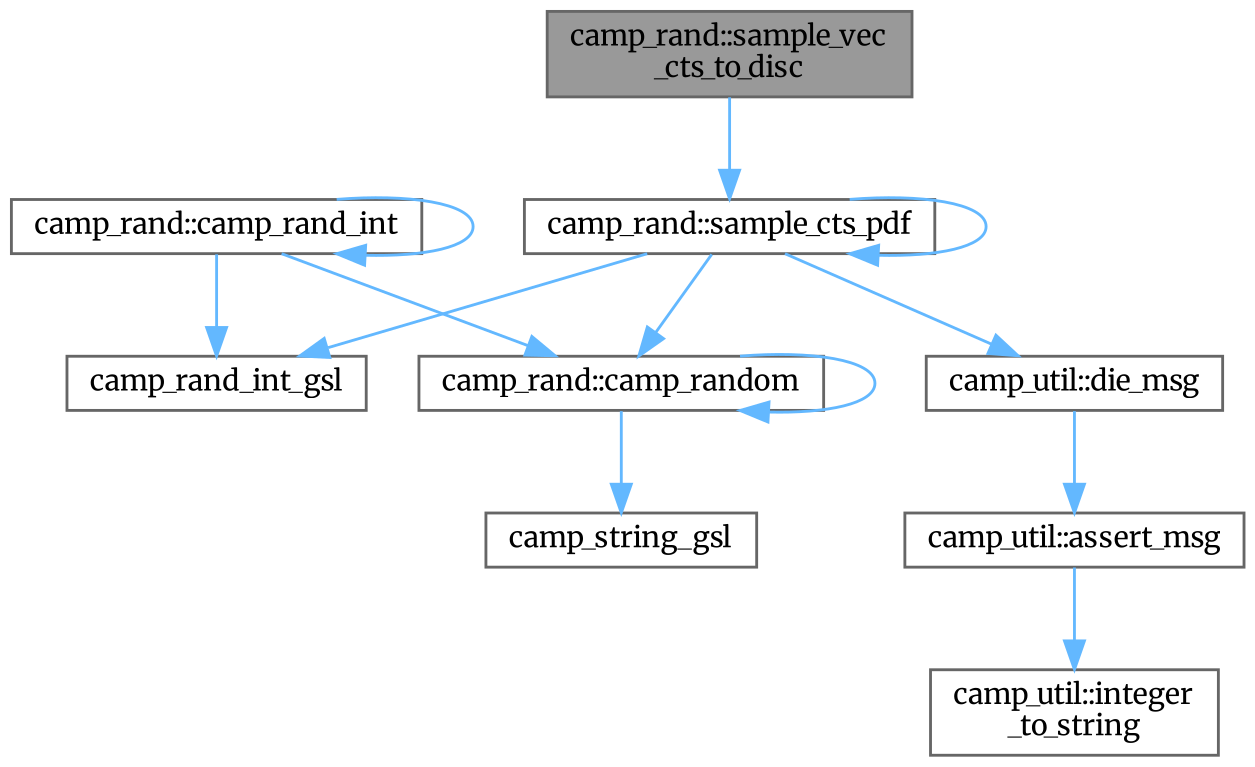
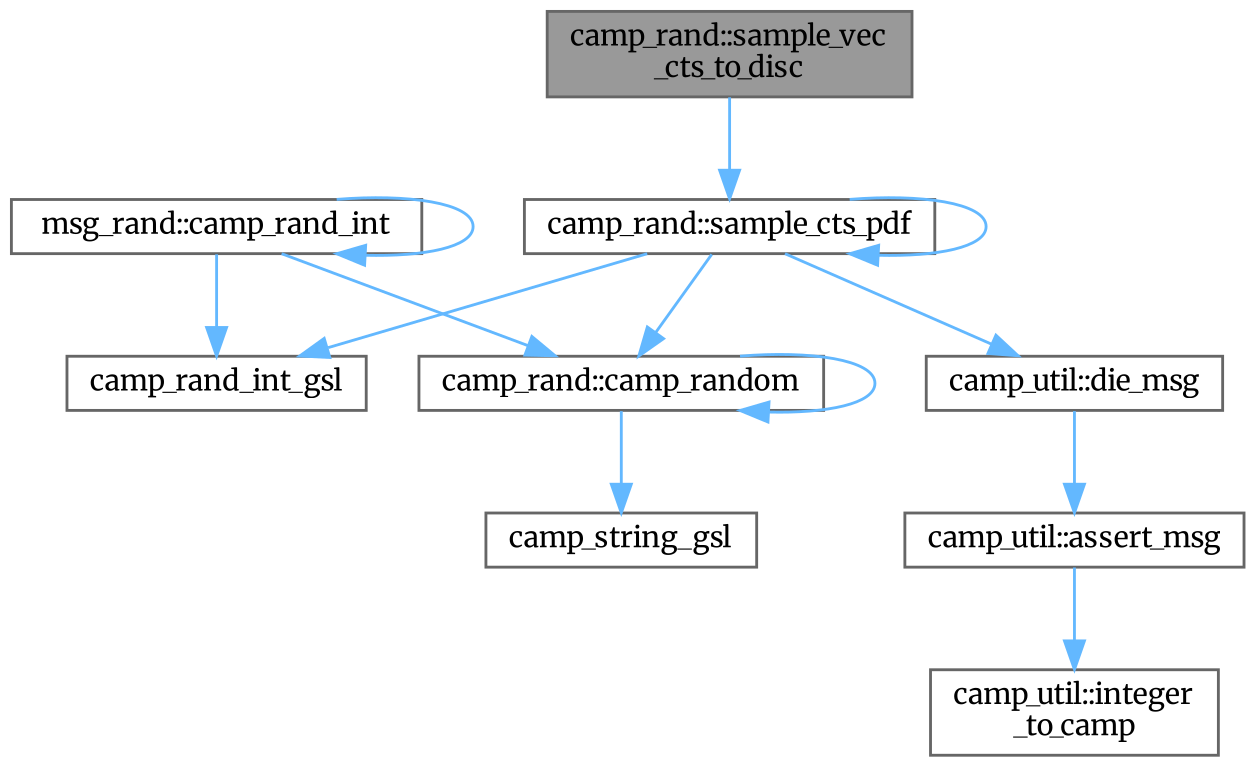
  digraph {
    fontname=Merriweather
    rankdir=TB
    node [color=grey40 fillcolor=white fontname=Merriweather fontsize=10 shape=box style=filled]
    edge [color=steelblue1 fontname=Merriweather fontsize=10 labelfontname=Helvetica labelfontsize=10 style=solid]
    n1 [color=gray40 fillcolor=grey60 fontcolor=black height=0.2 label="camp_rand::sample_vec\l_cts_to_disc" width=0.4]
    n2 [height=0.2 label="camp_rand::sample_cts_pdf" width=0.4]
    n3 [height=0.2 label="camp_rand::camp_random" width=0.4]
    n4 [height=0.2 label="camp_util::die_msg" width=0.4]
    n5 [height=0.2 label=camp_rand_int_gsl width=0.4]
    n6 [height=0.2 label="camp_util::assert_msg" width=0.4]
-   n7 [height=0.2 label="camp_util::integer\l_to_string" width=0.4]
-   n8 [height=0.2 label="camp_rand::camp_rand_int" width=0.4]
+   n7 [height=0.2 label="camp_util::integer\l_to_camp" width=0.4]
+   n8 [height=0.2 label="msg_rand::camp_rand_int" width=0.4]
    n9 [height=0.2 label=camp_string_gsl width=0.4]
    n1 -> n2
    n2 -> n2
    n2 -> n3
    n2 -> n4
    n2 -> n5
    n3 -> n3
    n3 -> n9
    n4 -> n6
    n6 -> n7
    n8 -> n3
    n8 -> n5
    n8 -> n8
  }
